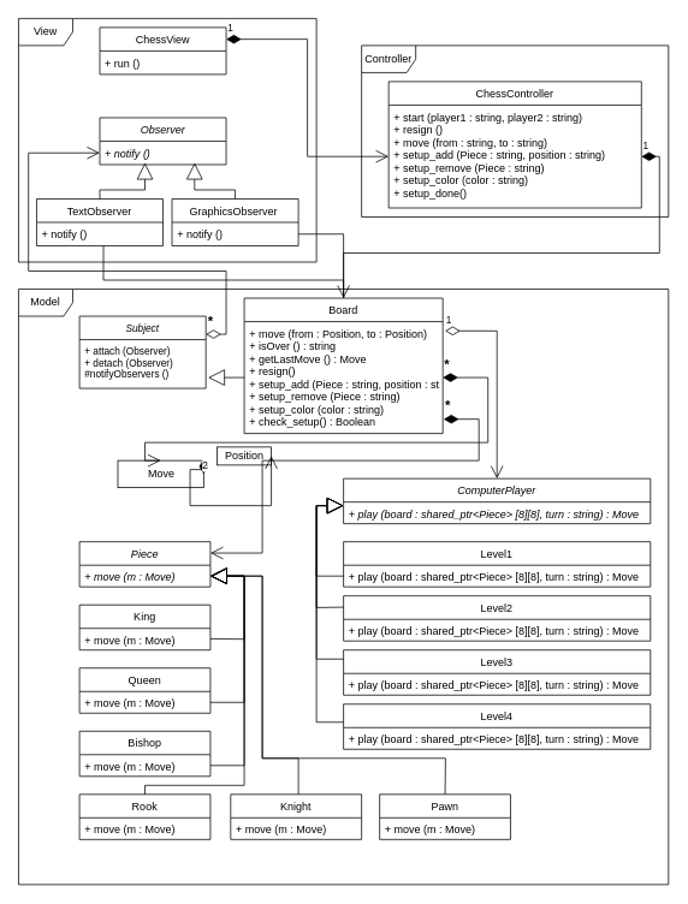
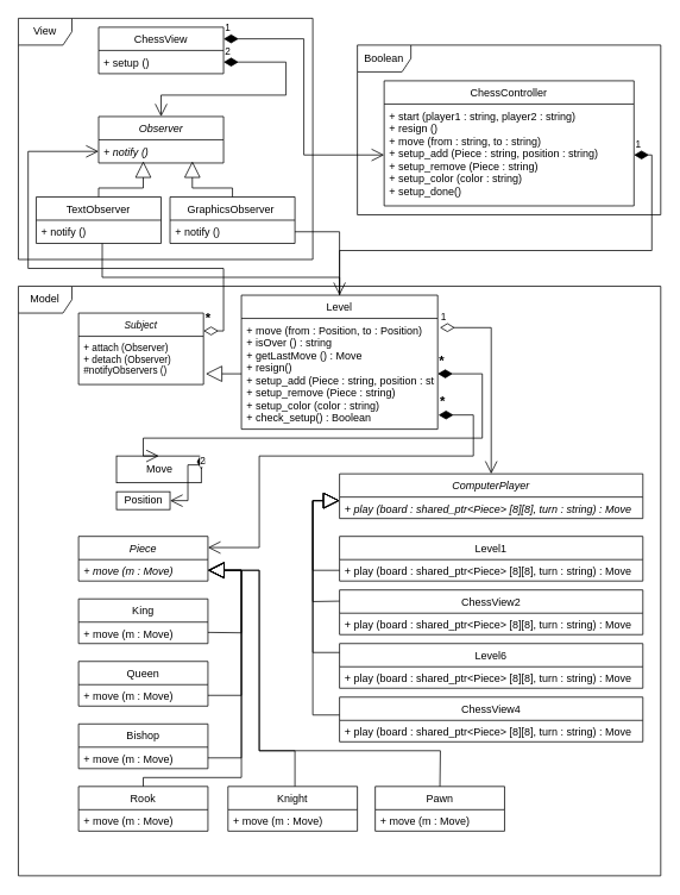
  <mxCell id="0" />
  <mxCell id="1" parent="0" />
  <mxCell id="2" value="View" style="shape=umlFrame;whiteSpace=wrap;html=1;" parent="1" vertex="1"><mxGeometry x="20" y="20" width="330" height="270" as="geometry" /></mxCell>
- <mxCell id="3" value="Controller" style="shape=umlFrame;whiteSpace=wrap;html=1;" parent="1" vertex="1"><mxGeometry x="400" y="50" width="340" height="190" as="geometry" /></mxCell>
+ <mxCell id="3" value="Boolean" style="shape=umlFrame;whiteSpace=wrap;html=1;" parent="1" vertex="1"><mxGeometry x="400" y="50" width="340" height="190" as="geometry" /></mxCell>
  <mxCell id="4" value="Model" style="shape=umlFrame;whiteSpace=wrap;html=1;" parent="1" vertex="1"><mxGeometry x="20" y="320" width="720" height="660" as="geometry" /></mxCell>
  <mxCell id="5" value="ChessView" style="swimlane;fontStyle=0;childLayout=stackLayout;horizontal=1;startSize=26;fillColor=none;horizontalStack=0;resizeParent=1;resizeParentMax=0;resizeLast=0;collapsible=1;marginBottom=0;" parent="1" vertex="1"><mxGeometry x="110" y="30" width="140" height="52" as="geometry" /></mxCell>
- <mxCell id="6" value="+ run ()" style="text;strokeColor=none;fillColor=none;align=left;verticalAlign=top;spacingLeft=4;spacingRight=4;overflow=hidden;rotatable=0;points=[[0,0.5],[1,0.5]];portConstraint=eastwest;" parent="5" vertex="1"><mxGeometry y="26" width="140" height="26" as="geometry" /></mxCell>
+ <mxCell id="6" value="+ setup ()" style="text;strokeColor=none;fillColor=none;align=left;verticalAlign=top;spacingLeft=4;spacingRight=4;overflow=hidden;rotatable=0;points=[[0,0.5],[1,0.5]];portConstraint=eastwest;" parent="5" vertex="1"><mxGeometry y="26" width="140" height="26" as="geometry" /></mxCell>
  <mxCell id="7" value="Observer" style="swimlane;fontStyle=2;childLayout=stackLayout;horizontal=1;startSize=26;fillColor=none;horizontalStack=0;resizeParent=1;resizeParentMax=0;resizeLast=0;collapsible=1;marginBottom=0;" parent="1" vertex="1"><mxGeometry x="110" y="130" width="140" height="52" as="geometry" /></mxCell>
  <mxCell id="8" value="+ notify ()" style="text;strokeColor=none;fillColor=none;align=left;verticalAlign=top;spacingLeft=4;spacingRight=4;overflow=hidden;rotatable=0;points=[[0,0.5],[1,0.5]];portConstraint=eastwest;fontStyle=2" parent="7" vertex="1"><mxGeometry y="26" width="140" height="26" as="geometry" /></mxCell>
  <mxCell id="9" value="GraphicsObserver " style="swimlane;fontStyle=0;childLayout=stackLayout;horizontal=1;startSize=26;fillColor=none;horizontalStack=0;resizeParent=1;resizeParentMax=0;resizeLast=0;collapsible=1;marginBottom=0;" parent="1" vertex="1"><mxGeometry x="190" y="220" width="140" height="52" as="geometry" /></mxCell>
  <mxCell id="10" value="" style="endArrow=block;endSize=16;endFill=0;html=1;rounded=0;" parent="9" edge="1"><mxGeometry width="160" relative="1" as="geometry"><mxPoint x="70" as="sourcePoint" /><mxPoint x="25" y="-40" as="targetPoint" /><Array as="points"><mxPoint x="70" y="-10" /><mxPoint x="25" y="-10" /></Array></mxGeometry></mxCell>
  <mxCell id="11" value="+ notify ()" style="text;strokeColor=none;fillColor=none;align=left;verticalAlign=top;spacingLeft=4;spacingRight=4;overflow=hidden;rotatable=0;points=[[0,0.5],[1,0.5]];portConstraint=eastwest;fontStyle=0" parent="9" vertex="1"><mxGeometry y="26" width="140" height="26" as="geometry" /></mxCell>
  <mxCell id="12" value="TextObserver" style="swimlane;fontStyle=0;childLayout=stackLayout;horizontal=1;startSize=26;fillColor=none;horizontalStack=0;resizeParent=1;resizeParentMax=0;resizeLast=0;collapsible=1;marginBottom=0;" parent="1" vertex="1"><mxGeometry x="40" y="220" width="140" height="52" as="geometry" /></mxCell>
  <mxCell id="13" value="+ notify ()" style="text;strokeColor=none;fillColor=none;align=left;verticalAlign=top;spacingLeft=4;spacingRight=4;overflow=hidden;rotatable=0;points=[[0,0.5],[1,0.5]];portConstraint=eastwest;fontStyle=0" parent="12" vertex="1"><mxGeometry y="26" width="140" height="26" as="geometry" /></mxCell>
  <mxCell id="14" value="" style="endArrow=block;endSize=16;endFill=0;html=1;rounded=0;exitX=0.5;exitY=0;exitDx=0;exitDy=0;" parent="1" source="12" edge="1"><mxGeometry width="160" relative="1" as="geometry"><mxPoint x="180" y="220" as="sourcePoint" /><mxPoint x="160" y="180" as="targetPoint" /><Array as="points"><mxPoint x="110" y="210" /><mxPoint x="160" y="210" /></Array></mxGeometry></mxCell>
  <mxCell id="15" value="ChessController" style="swimlane;fontStyle=0;childLayout=stackLayout;horizontal=1;startSize=26;fillColor=none;horizontalStack=0;resizeParent=1;resizeParentMax=0;resizeLast=0;collapsible=1;marginBottom=0;" parent="1" vertex="1"><mxGeometry x="430" y="90" width="280" height="140" as="geometry" /></mxCell>
  <mxCell id="16" value="+ start (player1 : string, player2 : string)&#10;+ resign ()&#10;+ move (from : string, to : string)&#10;+ setup_add (Piece : string, position : string)&#10;+ setup_remove (Piece : string)&#10;+ setup_color (color : string)&#10;+ setup_done()" style="text;strokeColor=none;fillColor=none;align=left;verticalAlign=top;spacingLeft=4;spacingRight=4;overflow=hidden;rotatable=0;points=[[0,0.5],[1,0.5]];portConstraint=eastwest;" parent="15" vertex="1"><mxGeometry y="26" width="280" height="114" as="geometry" /></mxCell>
- <mxCell id="17" value="Board" style="swimlane;fontStyle=0;childLayout=stackLayout;horizontal=1;startSize=26;fillColor=none;horizontalStack=0;resizeParent=1;resizeParentMax=0;resizeLast=0;collapsible=1;marginBottom=0;" parent="1" vertex="1"><mxGeometry x="270" y="330" width="220" height="150" as="geometry" /></mxCell>
+ <mxCell id="17" value="Level" style="swimlane;fontStyle=0;childLayout=stackLayout;horizontal=1;startSize=26;fillColor=none;horizontalStack=0;resizeParent=1;resizeParentMax=0;resizeLast=0;collapsible=1;marginBottom=0;" parent="1" vertex="1"><mxGeometry x="270" y="330" width="220" height="150" as="geometry" /></mxCell>
  <mxCell id="18" value="+ move (from : Position, to : Position) &#10;+ isOver () : string &#10;+ getLastMove () : Move&#10;+ resign()&#10;+ setup_add (Piece : string, position : string)&#10;+ setup_remove (Piece : string)&#10;+ setup_color (color : string)&#10;+ check_setup() : Boolean&#10;" style="text;strokeColor=none;fillColor=none;align=left;verticalAlign=top;spacingLeft=4;spacingRight=4;overflow=hidden;rotatable=0;points=[[0,0.5],[1,0.5]];portConstraint=eastwest;" parent="17" vertex="1"><mxGeometry y="26" width="220" height="124" as="geometry" /></mxCell>
  <mxCell id="19" value="ComputerPlayer" style="swimlane;fontStyle=2;childLayout=stackLayout;horizontal=1;startSize=26;fillColor=none;horizontalStack=0;resizeParent=1;resizeParentMax=0;resizeLast=0;collapsible=1;marginBottom=0;" parent="1" vertex="1"><mxGeometry x="380" y="530" width="340" height="50" as="geometry" /></mxCell>
  <mxCell id="20" value="+ play (board : shared_ptr&lt;Piece&gt; [8][8], turn : string) : Move" style="text;strokeColor=none;fillColor=none;align=left;verticalAlign=top;spacingLeft=4;spacingRight=4;overflow=hidden;rotatable=0;points=[[0,0.5],[1,0.5]];portConstraint=eastwest;fontStyle=2" parent="19" vertex="1"><mxGeometry y="26" width="340" height="24" as="geometry" /></mxCell>
  <mxCell id="21" value="Level1" style="swimlane;fontStyle=0;childLayout=stackLayout;horizontal=1;startSize=26;fillColor=none;horizontalStack=0;resizeParent=1;resizeParentMax=0;resizeLast=0;collapsible=1;marginBottom=0;" parent="1" vertex="1"><mxGeometry x="380" y="600" width="340" height="50" as="geometry" /></mxCell>
  <mxCell id="22" value="+ play (board : shared_ptr&lt;Piece&gt; [8][8], turn : string) : Move" style="text;strokeColor=none;fillColor=none;align=left;verticalAlign=top;spacingLeft=4;spacingRight=4;overflow=hidden;rotatable=0;points=[[0,0.5],[1,0.5]];portConstraint=eastwest;fontStyle=0" parent="21" vertex="1"><mxGeometry y="26" width="340" height="24" as="geometry" /></mxCell>
- <mxCell id="23" value="Level2" style="swimlane;fontStyle=0;childLayout=stackLayout;horizontal=1;startSize=26;fillColor=none;horizontalStack=0;resizeParent=1;resizeParentMax=0;resizeLast=0;collapsible=1;marginBottom=0;" parent="1" vertex="1"><mxGeometry x="380" y="660" width="340" height="50" as="geometry" /></mxCell>
+ <mxCell id="23" value="ChessView2" style="swimlane;fontStyle=0;childLayout=stackLayout;horizontal=1;startSize=26;fillColor=none;horizontalStack=0;resizeParent=1;resizeParentMax=0;resizeLast=0;collapsible=1;marginBottom=0;" parent="1" vertex="1"><mxGeometry x="380" y="660" width="340" height="50" as="geometry" /></mxCell>
  <mxCell id="24" value="+ play (board : shared_ptr&lt;Piece&gt; [8][8], turn : string) : Move" style="text;strokeColor=none;fillColor=none;align=left;verticalAlign=top;spacingLeft=4;spacingRight=4;overflow=hidden;rotatable=0;points=[[0,0.5],[1,0.5]];portConstraint=eastwest;fontStyle=0" parent="23" vertex="1"><mxGeometry y="26" width="340" height="24" as="geometry" /></mxCell>
- <mxCell id="25" value="Level3" style="swimlane;fontStyle=0;childLayout=stackLayout;horizontal=1;startSize=26;fillColor=none;horizontalStack=0;resizeParent=1;resizeParentMax=0;resizeLast=0;collapsible=1;marginBottom=0;" parent="1" vertex="1"><mxGeometry x="380" y="720" width="340" height="50" as="geometry" /></mxCell>
+ <mxCell id="25" value="Level6" style="swimlane;fontStyle=0;childLayout=stackLayout;horizontal=1;startSize=26;fillColor=none;horizontalStack=0;resizeParent=1;resizeParentMax=0;resizeLast=0;collapsible=1;marginBottom=0;" parent="1" vertex="1"><mxGeometry x="380" y="720" width="340" height="50" as="geometry" /></mxCell>
  <mxCell id="26" value="+ play (board : shared_ptr&lt;Piece&gt; [8][8], turn : string) : Move" style="text;strokeColor=none;fillColor=none;align=left;verticalAlign=top;spacingLeft=4;spacingRight=4;overflow=hidden;rotatable=0;points=[[0,0.5],[1,0.5]];portConstraint=eastwest;fontStyle=0" parent="25" vertex="1"><mxGeometry y="26" width="340" height="24" as="geometry" /></mxCell>
- <mxCell id="27" value="Level4" style="swimlane;fontStyle=0;childLayout=stackLayout;horizontal=1;startSize=26;fillColor=none;horizontalStack=0;resizeParent=1;resizeParentMax=0;resizeLast=0;collapsible=1;marginBottom=0;" parent="1" vertex="1"><mxGeometry x="380" y="780" width="340" height="50" as="geometry" /></mxCell>
+ <mxCell id="27" value="ChessView4" style="swimlane;fontStyle=0;childLayout=stackLayout;horizontal=1;startSize=26;fillColor=none;horizontalStack=0;resizeParent=1;resizeParentMax=0;resizeLast=0;collapsible=1;marginBottom=0;" parent="1" vertex="1"><mxGeometry x="380" y="780" width="340" height="50" as="geometry" /></mxCell>
  <mxCell id="28" value="+ play (board : shared_ptr&lt;Piece&gt; [8][8], turn : string) : Move" style="text;strokeColor=none;fillColor=none;align=left;verticalAlign=top;spacingLeft=4;spacingRight=4;overflow=hidden;rotatable=0;points=[[0,0.5],[1,0.5]];portConstraint=eastwest;fontStyle=0" parent="27" vertex="1"><mxGeometry y="26" width="340" height="24" as="geometry" /></mxCell>
  <mxCell id="29" value="" style="endArrow=block;endSize=16;endFill=0;html=1;rounded=0;exitX=0;exitY=0.5;exitDx=0;exitDy=0;" parent="1" source="22" edge="1"><mxGeometry width="160" relative="1" as="geometry"><mxPoint x="220" y="510" as="sourcePoint" /><mxPoint x="380" y="560" as="targetPoint" /><Array as="points"><mxPoint x="350" y="638" /><mxPoint x="350" y="560" /></Array></mxGeometry></mxCell>
  <mxCell id="30" value="" style="endArrow=block;endSize=16;endFill=0;html=1;rounded=0;exitX=0;exitY=0.25;exitDx=0;exitDy=0;" parent="1" edge="1" source="23"><mxGeometry width="160" relative="1" as="geometry"><mxPoint x="380" y="660" as="sourcePoint" /><mxPoint x="380" y="560" as="targetPoint" /><Array as="points"><mxPoint x="350" y="673" /><mxPoint x="350" y="560" /></Array></mxGeometry></mxCell>
  <mxCell id="31" value="" style="endArrow=block;endSize=16;endFill=0;html=1;rounded=0;" parent="1" edge="1"><mxGeometry width="160" relative="1" as="geometry"><mxPoint x="380" y="730" as="sourcePoint" /><mxPoint x="380" y="560" as="targetPoint" /><Array as="points"><mxPoint x="350" y="730" /><mxPoint x="350" y="560" /></Array></mxGeometry></mxCell>
  <mxCell id="32" value="" style="endArrow=block;endSize=16;endFill=0;html=1;rounded=0;" parent="1" edge="1"><mxGeometry width="160" relative="1" as="geometry"><mxPoint x="380" y="800" as="sourcePoint" /><mxPoint x="380" y="560" as="targetPoint" /><Array as="points"><mxPoint x="350" y="800" /><mxPoint x="350" y="560" /></Array></mxGeometry></mxCell>
  <mxCell id="33" value="1" style="endArrow=open;html=1;endSize=12;startArrow=diamondThin;startSize=14;startFill=0;edgeStyle=orthogonalEdgeStyle;align=left;verticalAlign=bottom;rounded=0;exitX=1.011;exitY=0.083;exitDx=0;exitDy=0;exitPerimeter=0;" parent="1" source="18" target="19" edge="1"><mxGeometry x="-1" y="3" relative="1" as="geometry"><mxPoint x="490" y="400" as="sourcePoint" /><mxPoint x="650" y="400" as="targetPoint" /><Array as="points"><mxPoint x="550" y="366" /></Array></mxGeometry></mxCell>
  <mxCell id="34" value="1" style="endArrow=open;html=1;endSize=12;startArrow=diamondThin;startSize=14;startFill=1;edgeStyle=orthogonalEdgeStyle;align=left;verticalAlign=bottom;rounded=0;exitX=1;exitY=0.25;exitDx=0;exitDy=0;entryX=0;entryY=0.5;entryDx=0;entryDy=0;" parent="1" source="5" target="16" edge="1"><mxGeometry x="-1" y="3" relative="1" as="geometry"><mxPoint x="310" y="120" as="sourcePoint" /><mxPoint x="470" y="120" as="targetPoint" /></mxGeometry></mxCell>
  <mxCell id="35" value="1" style="endArrow=open;html=1;endSize=12;startArrow=diamondThin;startSize=14;startFill=1;edgeStyle=orthogonalEdgeStyle;align=left;verticalAlign=bottom;rounded=0;entryX=0.5;entryY=0;entryDx=0;entryDy=0;exitX=1;exitY=0.5;exitDx=0;exitDy=0;" parent="1" source="16" target="17" edge="1"><mxGeometry x="-1" y="3" relative="1" as="geometry"><mxPoint x="570" y="210" as="sourcePoint" /><mxPoint x="730" y="210" as="targetPoint" /><Array as="points"><mxPoint x="730" y="173" /><mxPoint x="730" y="280" /><mxPoint x="380" y="280" /></Array></mxGeometry></mxCell>
+ <mxCell id="36" value="2" style="endArrow=open;html=1;endSize=12;startArrow=diamondThin;startSize=14;startFill=1;edgeStyle=orthogonalEdgeStyle;align=left;verticalAlign=bottom;rounded=0;exitX=1;exitY=0.75;exitDx=0;exitDy=0;entryX=0.5;entryY=0;entryDx=0;entryDy=0;" parent="1" source="5" target="7" edge="1"><mxGeometry x="-1" y="3" relative="1" as="geometry"><mxPoint x="180" y="90" as="sourcePoint" /><mxPoint x="340" y="90" as="targetPoint" /><Array as="points"><mxPoint x="320" y="69" /><mxPoint x="320" y="106" /><mxPoint x="180" y="106" /></Array></mxGeometry></mxCell>
  <mxCell id="37" value="Move" style="html=1;" parent="1" vertex="1"><mxGeometry x="130" y="510" width="95" height="30" as="geometry" /></mxCell>
- <mxCell id="38" value="Position" style="html=1;" parent="1" vertex="1"><mxGeometry x="240" y="495" width="60" height="20" as="geometry" /></mxCell>
+ <mxCell id="38" value="Position" style="html=1;" parent="1" vertex="1"><mxGeometry x="130" y="550" width="60" height="20" as="geometry" /></mxCell>
  <mxCell id="39" value="&lt;font style=&quot;font-size: 15px&quot;&gt;&lt;b&gt;*&lt;/b&gt;&lt;/font&gt;" style="endArrow=open;html=1;endSize=12;startArrow=diamondThin;startSize=14;startFill=1;edgeStyle=orthogonalEdgeStyle;align=left;verticalAlign=bottom;rounded=0;entryX=0.5;entryY=0;entryDx=0;entryDy=0;exitX=1;exitY=0.5;exitDx=0;exitDy=0;" parent="1" source="18" target="37" edge="1"><mxGeometry x="-1" y="3" relative="1" as="geometry"><mxPoint x="270" y="430" as="sourcePoint" /><mxPoint x="430" y="430" as="targetPoint" /><Array as="points"><mxPoint x="540" y="418" /><mxPoint x="540" y="490" /><mxPoint x="160" y="490" /></Array></mxGeometry></mxCell>
  <mxCell id="40" value="&lt;font style=&quot;font-size: 11px&quot;&gt;2&lt;/font&gt;" style="endArrow=open;html=1;endSize=12;startArrow=diamondThin;startSize=14;startFill=1;edgeStyle=orthogonalEdgeStyle;align=left;verticalAlign=bottom;rounded=0;fontSize=15;exitX=1;exitY=0.5;exitDx=0;exitDy=0;entryX=1;entryY=0.5;entryDx=0;entryDy=0;" parent="1" source="37" target="38" edge="1"><mxGeometry x="-1" y="3" relative="1" as="geometry"><mxPoint x="160" y="510" as="sourcePoint" /><mxPoint x="320" y="510" as="targetPoint" /><Array as="points"><mxPoint x="210" y="520" /><mxPoint x="210" y="560" /></Array></mxGeometry></mxCell>
  <mxCell id="41" value="Piece" style="swimlane;fontStyle=2;childLayout=stackLayout;horizontal=1;startSize=26;fillColor=none;horizontalStack=0;resizeParent=1;resizeParentMax=0;resizeLast=0;collapsible=1;marginBottom=0;" parent="1" vertex="1"><mxGeometry x="87.5" y="600" width="145" height="50" as="geometry" /></mxCell>
  <mxCell id="42" value="+ move (m : Move) &#10;&#10;" style="text;strokeColor=none;fillColor=none;align=left;verticalAlign=top;spacingLeft=4;spacingRight=4;overflow=hidden;rotatable=0;points=[[0,0.5],[1,0.5]];portConstraint=eastwest;fontStyle=2" parent="41" vertex="1"><mxGeometry y="26" width="145" height="24" as="geometry" /></mxCell>
  <mxCell id="43" value="King" style="swimlane;fontStyle=0;childLayout=stackLayout;horizontal=1;startSize=26;fillColor=none;horizontalStack=0;resizeParent=1;resizeParentMax=0;resizeLast=0;collapsible=1;marginBottom=0;" parent="1" vertex="1"><mxGeometry x="87.5" y="670" width="145" height="50" as="geometry" /></mxCell>
  <mxCell id="44" value="+ move (m : Move) &#10;&#10;" style="text;strokeColor=none;fillColor=none;align=left;verticalAlign=top;spacingLeft=4;spacingRight=4;overflow=hidden;rotatable=0;points=[[0,0.5],[1,0.5]];portConstraint=eastwest;fontStyle=0" parent="43" vertex="1"><mxGeometry y="26" width="145" height="24" as="geometry" /></mxCell>
  <mxCell id="45" value="Queen" style="swimlane;fontStyle=0;childLayout=stackLayout;horizontal=1;startSize=26;fillColor=none;horizontalStack=0;resizeParent=1;resizeParentMax=0;resizeLast=0;collapsible=1;marginBottom=0;" parent="1" vertex="1"><mxGeometry x="87.5" y="740" width="145" height="50" as="geometry" /></mxCell>
  <mxCell id="46" value="+ move (m : Move) &#10;&#10;" style="text;strokeColor=none;fillColor=none;align=left;verticalAlign=top;spacingLeft=4;spacingRight=4;overflow=hidden;rotatable=0;points=[[0,0.5],[1,0.5]];portConstraint=eastwest;fontStyle=0" parent="45" vertex="1"><mxGeometry y="26" width="145" height="24" as="geometry" /></mxCell>
  <mxCell id="47" value="Bishop" style="swimlane;fontStyle=0;childLayout=stackLayout;horizontal=1;startSize=26;fillColor=none;horizontalStack=0;resizeParent=1;resizeParentMax=0;resizeLast=0;collapsible=1;marginBottom=0;" parent="1" vertex="1"><mxGeometry x="87.5" y="810" width="145" height="50" as="geometry" /></mxCell>
  <mxCell id="48" value="+ move (m : Move) &#10;&#10;" style="text;strokeColor=none;fillColor=none;align=left;verticalAlign=top;spacingLeft=4;spacingRight=4;overflow=hidden;rotatable=0;points=[[0,0.5],[1,0.5]];portConstraint=eastwest;fontStyle=0" parent="47" vertex="1"><mxGeometry y="26" width="145" height="24" as="geometry" /></mxCell>
  <mxCell id="49" value="Rook" style="swimlane;fontStyle=0;childLayout=stackLayout;horizontal=1;startSize=26;fillColor=none;horizontalStack=0;resizeParent=1;resizeParentMax=0;resizeLast=0;collapsible=1;marginBottom=0;" parent="1" vertex="1"><mxGeometry x="87.5" y="880" width="145" height="50" as="geometry" /></mxCell>
  <mxCell id="50" value="+ move (m : Move) &#10;&#10;" style="text;strokeColor=none;fillColor=none;align=left;verticalAlign=top;spacingLeft=4;spacingRight=4;overflow=hidden;rotatable=0;points=[[0,0.5],[1,0.5]];portConstraint=eastwest;fontStyle=0" parent="49" vertex="1"><mxGeometry y="26" width="145" height="24" as="geometry" /></mxCell>
  <mxCell id="51" value="Knight" style="swimlane;fontStyle=0;childLayout=stackLayout;horizontal=1;startSize=26;fillColor=none;horizontalStack=0;resizeParent=1;resizeParentMax=0;resizeLast=0;collapsible=1;marginBottom=0;" parent="1" vertex="1"><mxGeometry x="255" y="880" width="145" height="50" as="geometry" /></mxCell>
  <mxCell id="52" value="+ move (m : Move) &#10;&#10;" style="text;strokeColor=none;fillColor=none;align=left;verticalAlign=top;spacingLeft=4;spacingRight=4;overflow=hidden;rotatable=0;points=[[0,0.5],[1,0.5]];portConstraint=eastwest;fontStyle=0" parent="51" vertex="1"><mxGeometry y="26" width="145" height="24" as="geometry" /></mxCell>
  <mxCell id="53" value="Pawn" style="swimlane;fontStyle=0;childLayout=stackLayout;horizontal=1;startSize=26;fillColor=none;horizontalStack=0;resizeParent=1;resizeParentMax=0;resizeLast=0;collapsible=1;marginBottom=0;" parent="1" vertex="1"><mxGeometry x="420" y="880" width="145" height="50" as="geometry" /></mxCell>
  <mxCell id="54" value="+ move (m : Move) &#10;&#10;" style="text;strokeColor=none;fillColor=none;align=left;verticalAlign=top;spacingLeft=4;spacingRight=4;overflow=hidden;rotatable=0;points=[[0,0.5],[1,0.5]];portConstraint=eastwest;fontStyle=0" parent="53" vertex="1"><mxGeometry y="26" width="145" height="24" as="geometry" /></mxCell>
  <mxCell id="55" value="" style="endArrow=block;endSize=16;endFill=0;html=1;rounded=0;entryX=1;entryY=0.5;entryDx=0;entryDy=0;exitX=0.5;exitY=0;exitDx=0;exitDy=0;" parent="1" source="53" target="42" edge="1"><mxGeometry width="160" relative="1" as="geometry"><mxPoint x="390" y="810" as="sourcePoint" /><mxPoint x="390" y="520" as="targetPoint" /><Array as="points"><mxPoint x="493" y="840" /><mxPoint x="290" y="840" /><mxPoint x="290" y="638" /></Array></mxGeometry></mxCell>
  <mxCell id="56" value="" style="endArrow=block;endSize=16;endFill=0;html=1;rounded=0;entryX=1;entryY=0.5;entryDx=0;entryDy=0;" parent="1" target="42" edge="1"><mxGeometry width="160" relative="1" as="geometry"><mxPoint x="330" y="880" as="sourcePoint" /><mxPoint x="242.5" y="648" as="targetPoint" /><Array as="points"><mxPoint x="330" y="840" /><mxPoint x="290" y="840" /><mxPoint x="290" y="638" /></Array></mxGeometry></mxCell>
  <mxCell id="57" value="" style="endArrow=block;endSize=16;endFill=0;html=1;rounded=0;entryX=1;entryY=0.5;entryDx=0;entryDy=0;" parent="1" source="49" target="42" edge="1"><mxGeometry width="160" relative="1" as="geometry"><mxPoint x="340" y="890" as="sourcePoint" /><mxPoint x="230" y="640" as="targetPoint" /><Array as="points"><mxPoint x="160" y="870" /><mxPoint x="270" y="870" /><mxPoint x="270" y="638" /></Array></mxGeometry></mxCell>
  <mxCell id="58" value="" style="endArrow=block;endSize=16;endFill=0;html=1;rounded=0;entryX=1;entryY=0.5;entryDx=0;entryDy=0;exitX=1;exitY=0.5;exitDx=0;exitDy=0;" parent="1" source="48" target="42" edge="1"><mxGeometry width="160" relative="1" as="geometry"><mxPoint x="170" y="890" as="sourcePoint" /><mxPoint x="230" y="640" as="targetPoint" /><Array as="points"><mxPoint x="270" y="848" /><mxPoint x="270" y="638" /></Array></mxGeometry></mxCell>
  <mxCell id="59" value="" style="endArrow=block;endSize=16;endFill=0;html=1;rounded=0;exitX=1;exitY=0.5;exitDx=0;exitDy=0;entryX=1;entryY=0.5;entryDx=0;entryDy=0;" parent="1" source="46" target="42" edge="1"><mxGeometry width="160" relative="1" as="geometry"><mxPoint x="242.5" y="858" as="sourcePoint" /><mxPoint x="240" y="640" as="targetPoint" /><Array as="points"><mxPoint x="270" y="778" /><mxPoint x="270" y="638" /></Array></mxGeometry></mxCell>
  <mxCell id="60" value="" style="endArrow=block;endSize=16;endFill=0;html=1;rounded=0;exitX=1;exitY=0.75;exitDx=0;exitDy=0;entryX=1;entryY=0.5;entryDx=0;entryDy=0;" parent="1" source="43" target="42" edge="1"><mxGeometry width="160" relative="1" as="geometry"><mxPoint x="242.5" y="788" as="sourcePoint" /><mxPoint x="242.5" y="648" as="targetPoint" /><Array as="points"><mxPoint x="270" y="708" /><mxPoint x="270" y="638" /></Array></mxGeometry></mxCell>
  <mxCell id="61" value="&lt;font style=&quot;font-size: 15px&quot;&gt;&lt;b&gt;*&lt;/b&gt;&lt;/font&gt;" style="endArrow=open;html=1;endSize=12;startArrow=diamondThin;startSize=14;startFill=1;edgeStyle=orthogonalEdgeStyle;align=left;verticalAlign=bottom;rounded=0;entryX=1;entryY=0.25;entryDx=0;entryDy=0;exitX=1.004;exitY=0.872;exitDx=0;exitDy=0;exitPerimeter=0;" parent="1" source="18" target="41" edge="1"><mxGeometry x="-1" y="3" relative="1" as="geometry"><mxPoint x="500" y="413" as="sourcePoint" /><mxPoint x="170" y="500" as="targetPoint" /><Array as="points"><mxPoint x="530" y="465" /><mxPoint x="530" y="510" /><mxPoint x="290" y="510" /><mxPoint x="290" y="613" /></Array></mxGeometry></mxCell>
  <mxCell id="62" value="Subject" style="swimlane;fontStyle=2;childLayout=stackLayout;horizontal=1;startSize=26;fillColor=none;horizontalStack=0;resizeParent=1;resizeParentMax=0;resizeLast=0;collapsible=1;marginBottom=0;fontSize=11;" parent="1" vertex="1"><mxGeometry x="87.5" y="350" width="140" height="80" as="geometry" /></mxCell>
  <mxCell id="63" value="+ attach (Observer)&#10;+ detach (Observer)&#10;#notifyObservers ()&#10;" style="text;strokeColor=none;fillColor=none;align=left;verticalAlign=top;spacingLeft=4;spacingRight=4;overflow=hidden;rotatable=0;points=[[0,0.5],[1,0.5]];portConstraint=eastwest;fontSize=11;" parent="62" vertex="1"><mxGeometry y="26" width="140" height="54" as="geometry" /></mxCell>
  <mxCell id="64" value="" style="endArrow=block;endSize=16;endFill=0;html=1;rounded=0;fontSize=11;exitX=0;exitY=0.5;exitDx=0;exitDy=0;" parent="1" source="18" edge="1"><mxGeometry width="160" relative="1" as="geometry"><mxPoint x="227.5" y="403" as="sourcePoint" /><mxPoint x="230" y="418" as="targetPoint" /><Array as="points" /></mxGeometry></mxCell>
  <mxCell id="65" value="&lt;font style=&quot;font-size: 15px&quot;&gt;&lt;b&gt;*&lt;/b&gt;&lt;/font&gt;" style="endArrow=open;html=1;endSize=12;startArrow=diamondThin;startSize=14;startFill=0;edgeStyle=orthogonalEdgeStyle;align=left;verticalAlign=bottom;rounded=0;fontSize=11;entryX=0;entryY=0.5;entryDx=0;entryDy=0;exitX=1;exitY=0.25;exitDx=0;exitDy=0;" parent="1" source="62" target="8" edge="1"><mxGeometry x="-1" y="3" relative="1" as="geometry"><mxPoint x="90" y="400" as="sourcePoint" /><mxPoint x="250" y="400" as="targetPoint" /><Array as="points"><mxPoint x="250" y="370" /><mxPoint x="250" y="300" /><mxPoint x="31" y="300" /><mxPoint x="31" y="169" /></Array></mxGeometry></mxCell>
  <mxCell id="66" value="" style="endArrow=none;html=1;rounded=0;exitX=1;exitY=0.5;exitDx=0;exitDy=0;" edge="1" parent="1" source="11"><mxGeometry width="50" height="50" relative="1" as="geometry"><mxPoint x="330" y="290" as="sourcePoint" /><mxPoint x="380" y="330" as="targetPoint" /><Array as="points"><mxPoint x="380" y="259" /></Array></mxGeometry></mxCell>
  <mxCell id="67" value="" style="endArrow=none;html=1;rounded=0;entryX=0.529;entryY=1;entryDx=0;entryDy=0;entryPerimeter=0;" edge="1" parent="1" target="13"><mxGeometry width="50" height="50" relative="1" as="geometry"><mxPoint x="380" y="330" as="sourcePoint" /><mxPoint x="120" y="270" as="targetPoint" /><Array as="points"><mxPoint x="380" y="310" /><mxPoint x="114" y="310" /></Array></mxGeometry></mxCell>
